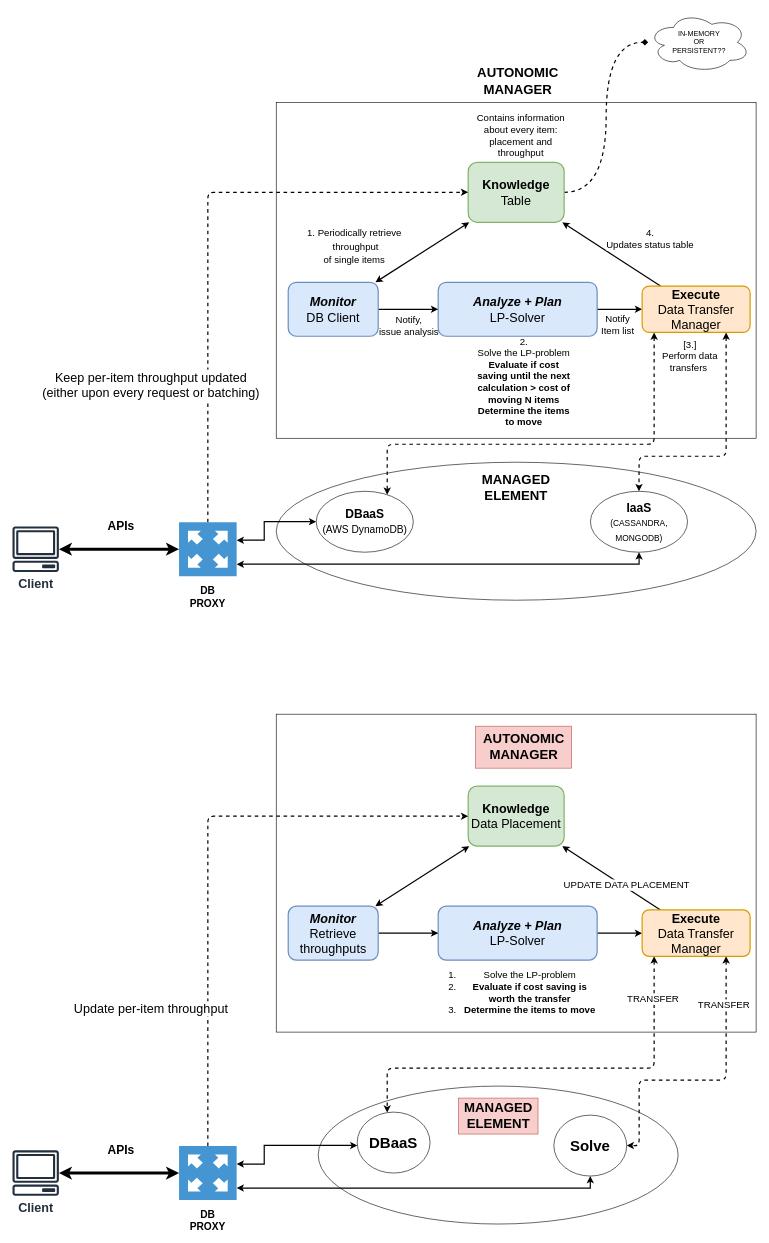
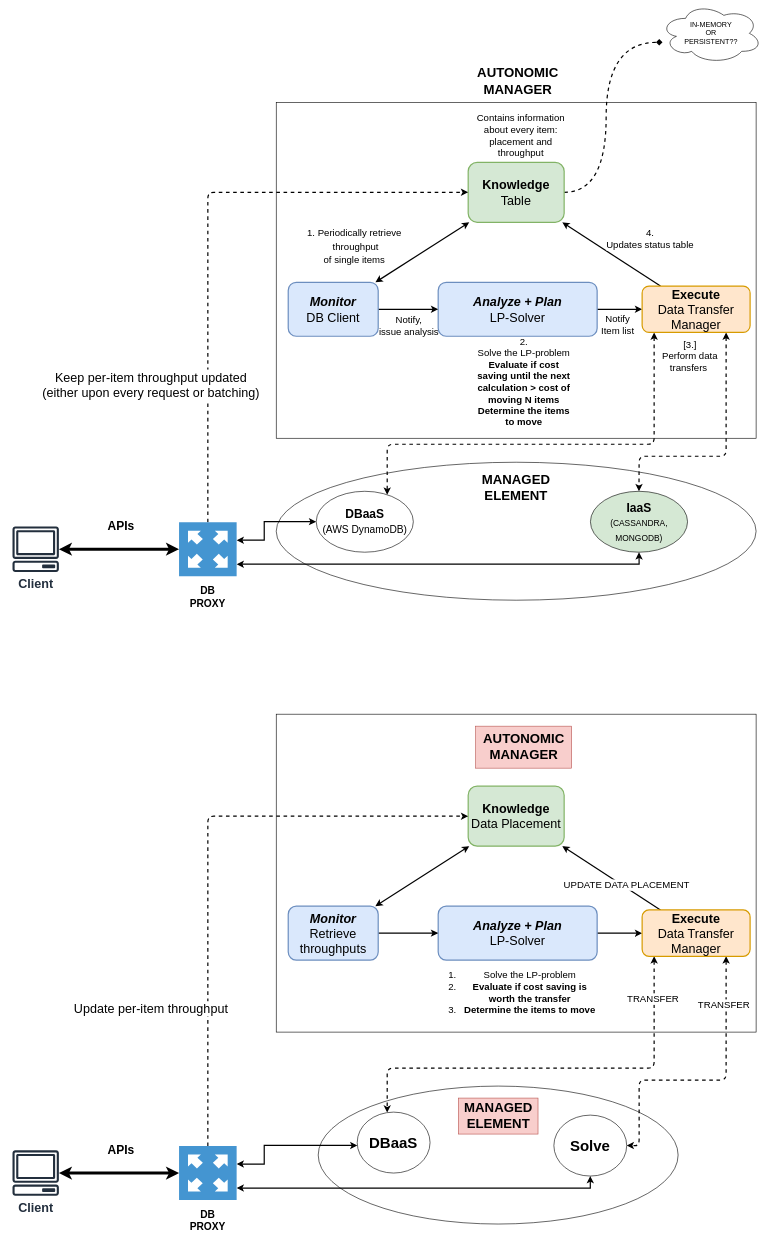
  <mxCell id="0" />
  <mxCell id="1" parent="0" />
  <mxCell id="2" value="" style="rounded=0;whiteSpace=wrap;html=1;labelBackgroundColor=none;fontSize=16;fillColor=none;" parent="1" vertex="1"><mxGeometry x="460" y="170" width="800" height="560" as="geometry" /></mxCell>
  <mxCell id="3" value="" style="edgeStyle=orthogonalEdgeStyle;rounded=0;orthogonalLoop=1;jettySize=auto;html=1;fontSize=16;strokeWidth=2;" parent="1" source="5" target="11" edge="1"><mxGeometry x="0.143" y="-118" relative="1" as="geometry"><mxPoint as="offset" /></mxGeometry></mxCell>
  <mxCell id="4" value="Notify&lt;br&gt;Item list" style="edgeLabel;html=1;align=center;verticalAlign=middle;resizable=0;points=[];fontSize=16;" parent="3" vertex="1" connectable="0"><mxGeometry x="-0.522" y="3" relative="1" as="geometry"><mxPoint x="15" y="28" as="offset" /></mxGeometry></mxCell>
  <mxCell id="5" value="&lt;i style=&quot;font-size: 21px;&quot;&gt;&lt;b style=&quot;font-size: 21px;&quot;&gt;Analyze + Plan&lt;/b&gt;&lt;/i&gt;&lt;br style=&quot;font-size: 21px;&quot;&gt;LP-Solver" style="rounded=1;whiteSpace=wrap;html=1;fontSize=21;fillColor=#dae8fc;strokeColor=#6c8ebf;strokeWidth=2;" parent="1" vertex="1"><mxGeometry x="730" y="470" width="265" height="90" as="geometry" /></mxCell>
  <mxCell id="6" value="2.&lt;br&gt;Solve the LP-problem&lt;br&gt;&lt;b&gt;Evaluate if cost saving until the next calculation &amp;gt; cost of moving N items&lt;br&gt;Determine the items to move&lt;br&gt;&lt;/b&gt;" style="text;html=1;strokeColor=none;fillColor=none;align=center;verticalAlign=middle;whiteSpace=wrap;rounded=0;fontSize=16;" parent="1" vertex="1"><mxGeometry x="792.5" y="562" width="160" height="148" as="geometry" /></mxCell>
  <mxCell id="7" style="edgeStyle=orthogonalEdgeStyle;rounded=1;orthogonalLoop=1;jettySize=auto;html=1;fontSize=16;strokeWidth=2;dashed=1;startArrow=classic;startFill=1;" parent="1" source="11" target="20" edge="1"><mxGeometry relative="1" as="geometry"><Array as="points"><mxPoint x="1210" y="760" /><mxPoint x="1065" y="760" /></Array></mxGeometry></mxCell>
  <mxCell id="8" style="edgeStyle=orthogonalEdgeStyle;rounded=1;orthogonalLoop=1;jettySize=auto;html=1;fontSize=16;strokeWidth=2;dashed=1;startArrow=classic;startFill=1;" parent="1" source="11" target="19" edge="1"><mxGeometry relative="1" as="geometry"><Array as="points"><mxPoint x="1090" y="740" /><mxPoint x="645" y="740" /></Array></mxGeometry></mxCell>
  <mxCell id="9" style="rounded=0;orthogonalLoop=1;jettySize=auto;html=1;fontSize=16;strokeWidth=2;" parent="1" source="11" target="14" edge="1"><mxGeometry relative="1" as="geometry" /></mxCell>
  <mxCell id="10" value="4.&lt;br&gt;Updates status table" style="edgeLabel;html=1;align=center;verticalAlign=middle;resizable=0;points=[];fontSize=16;" parent="9" vertex="1" connectable="0"><mxGeometry x="-0.32" y="3" relative="1" as="geometry"><mxPoint x="39" y="-45" as="offset" /></mxGeometry></mxCell>
  <mxCell id="11" value="Execute&lt;br style=&quot;font-size: 21px;&quot;&gt;&lt;span style=&quot;font-weight: normal; font-size: 21px;&quot;&gt;Data Transfer Manager&lt;/span&gt;" style="rounded=1;whiteSpace=wrap;html=1;fontSize=21;fillColor=#ffe6cc;strokeColor=#d79b00;fontStyle=1;strokeWidth=2;" parent="1" vertex="1"><mxGeometry x="1070" y="476.38" width="180" height="77.25" as="geometry" /></mxCell>
  <mxCell id="12" value="[3.]&lt;br&gt;Perform data transfers&amp;nbsp;" style="text;html=1;strokeColor=none;fillColor=none;align=center;verticalAlign=middle;whiteSpace=wrap;rounded=0;fontSize=16;" parent="1" vertex="1"><mxGeometry x="1095" y="549" width="110" height="88" as="geometry" /></mxCell>
  <mxCell id="13" style="rounded=0;orthogonalLoop=1;jettySize=auto;html=1;edgeStyle=orthogonalEdgeStyle;curved=1;dashed=1;strokeWidth=2;endArrow=diamond;" parent="1" source="14" target="36" edge="1"><mxGeometry relative="1" as="geometry"><Array as="points"><mxPoint x="1010" y="320" /><mxPoint x="1010" y="70" /></Array></mxGeometry></mxCell>
  <mxCell id="14" value="Knowledge&lt;br&gt;&lt;span style=&quot;font-weight: normal&quot;&gt;Table&lt;/span&gt;" style="rounded=1;whiteSpace=wrap;html=1;fontSize=21;fillColor=#d5e8d4;strokeColor=#82b366;fontStyle=1;strokeWidth=2;" parent="1" vertex="1"><mxGeometry x="780" y="270" width="160" height="100" as="geometry" /></mxCell>
  <mxCell id="15" value="" style="endArrow=classic;startArrow=classic;html=1;rounded=0;strokeWidth=2;" parent="1" source="14" target="31" edge="1"><mxGeometry width="50" height="50" relative="1" as="geometry"><mxPoint x="580" y="240.96" as="sourcePoint" /><mxPoint x="630" y="190.96" as="targetPoint" /></mxGeometry></mxCell>
  <mxCell id="16" value="&lt;font style=&quot;font-size: 16px&quot;&gt;1. Periodically retrieve&lt;br&gt;&amp;nbsp;throughput &lt;br&gt;of single items&lt;/font&gt;" style="edgeLabel;html=1;align=center;verticalAlign=middle;resizable=0;points=[];fontSize=19;labelBackgroundColor=none;" parent="15" vertex="1" connectable="0"><mxGeometry x="0.216" relative="1" as="geometry"><mxPoint x="-97" y="-21" as="offset" /></mxGeometry></mxCell>
  <mxCell id="17" value="" style="group" parent="1" vertex="1" connectable="0"><mxGeometry x="460" y="770" width="800" height="230" as="geometry" /></mxCell>
  <mxCell id="18" value="" style="ellipse;whiteSpace=wrap;html=1;fillColor=none;" parent="17" vertex="1"><mxGeometry width="800" height="230" as="geometry" /></mxCell>
  <mxCell id="19" value="DBaaS&lt;br&gt;&lt;span style=&quot;font-weight: normal&quot;&gt;&lt;font style=&quot;font-size: 17px&quot;&gt;(AWS DynamoDB)&lt;/font&gt;&lt;/span&gt;" style="ellipse;whiteSpace=wrap;html=1;fontSize=20;fontStyle=1" parent="17" vertex="1"><mxGeometry x="66.67" y="48.42" width="161.9" height="101.58" as="geometry" /></mxCell>
- <mxCell id="20" value="IaaS&lt;br&gt;&lt;span style=&quot;font-weight: normal&quot;&gt;&lt;font style=&quot;font-size: 14px&quot;&gt;(CASSANDRA, MONGODB)&lt;/font&gt;&lt;/span&gt;" style="ellipse;whiteSpace=wrap;html=1;fontSize=20;fontStyle=1" parent="17" vertex="1"><mxGeometry x="523.81" y="48.42" width="161.9" height="101.58" as="geometry" /></mxCell>
+ <mxCell id="20" value="IaaS&lt;br&gt;&lt;span style=&quot;font-weight: normal&quot;&gt;&lt;font style=&quot;font-size: 14px&quot;&gt;(CASSANDRA, MONGODB)&lt;/font&gt;&lt;/span&gt;" style="ellipse;whiteSpace=wrap;html=1;fontSize=20;fontStyle=1;fillColor=#d5e8d4;" parent="17" vertex="1"><mxGeometry x="523.81" y="48.42" width="161.9" height="101.58" as="geometry" /></mxCell>
  <mxCell id="21" value="MANAGED ELEMENT" style="text;html=1;strokeColor=none;fillColor=none;align=center;verticalAlign=middle;whiteSpace=wrap;rounded=0;fontStyle=1;fontSize=22;" parent="17" vertex="1"><mxGeometry x="342.857" width="114.286" height="84.737" as="geometry" /></mxCell>
  <mxCell id="22" value="AUTONOMIC MANAGER" style="text;html=1;strokeColor=none;fillColor=none;align=center;verticalAlign=middle;whiteSpace=wrap;rounded=0;fontStyle=1;fontSize=22;" parent="1" vertex="1"><mxGeometry x="802.5" y="100" width="120" height="70" as="geometry" /></mxCell>
  <mxCell id="23" style="edgeStyle=orthogonalEdgeStyle;rounded=0;orthogonalLoop=1;jettySize=auto;html=1;fontSize=17;strokeWidth=2;startArrow=classic;startFill=1;" parent="1" source="27" target="19" edge="1"><mxGeometry relative="1" as="geometry"><Array as="points"><mxPoint x="440" y="900" /><mxPoint x="440" y="869" /></Array></mxGeometry></mxCell>
  <mxCell id="24" style="edgeStyle=none;rounded=1;orthogonalLoop=1;jettySize=auto;html=1;dashed=1;fontSize=20;startArrow=none;startFill=0;strokeWidth=2;" parent="1" source="27" target="14" edge="1"><mxGeometry relative="1" as="geometry"><Array as="points"><mxPoint x="346" y="320" /></Array></mxGeometry></mxCell>
  <mxCell id="25" value="Keep per-item throughput updated &lt;br&gt;(either upon every request or batching)" style="edgeLabel;html=1;align=center;verticalAlign=middle;resizable=0;points=[];fontSize=21;" parent="24" vertex="1" connectable="0"><mxGeometry x="-0.558" y="-3" relative="1" as="geometry"><mxPoint x="-99" y="-13" as="offset" /></mxGeometry></mxCell>
  <mxCell id="26" style="edgeStyle=orthogonalEdgeStyle;rounded=0;orthogonalLoop=1;jettySize=auto;html=1;startArrow=classic;startFill=1;strokeWidth=2;" parent="1" source="27" target="20" edge="1"><mxGeometry relative="1" as="geometry"><Array as="points"><mxPoint x="346" y="940" /><mxPoint x="1065" y="940" /></Array></mxGeometry></mxCell>
  <mxCell id="27" value="" style="pointerEvents=1;shadow=0;dashed=0;html=1;strokeColor=none;fillColor=#4495D1;labelPosition=center;verticalLabelPosition=bottom;verticalAlign=top;align=center;outlineConnect=0;shape=mxgraph.veeam.2d.proxy_appliance;fontSize=17;" parent="1" vertex="1"><mxGeometry x="298" y="870" width="96" height="90" as="geometry" /></mxCell>
  <mxCell id="28" value="DB PROXY" style="text;html=1;strokeColor=none;fillColor=none;align=center;verticalAlign=middle;whiteSpace=wrap;rounded=0;shadow=1;fontSize=17;fontStyle=1" parent="1" vertex="1"><mxGeometry x="316" y="980" width="60" height="30" as="geometry" /></mxCell>
  <mxCell id="29" style="edgeStyle=orthogonalEdgeStyle;rounded=0;orthogonalLoop=1;jettySize=auto;html=1;fontSize=16;strokeWidth=2;" parent="1" source="31" target="5" edge="1"><mxGeometry relative="1" as="geometry" /></mxCell>
  <mxCell id="30" value="Notify,&lt;br&gt;issue analysis" style="edgeLabel;html=1;align=center;verticalAlign=middle;resizable=0;points=[];fontSize=16;labelBackgroundColor=none;" parent="29" vertex="1" connectable="0"><mxGeometry x="0.006" y="-1" relative="1" as="geometry"><mxPoint y="25" as="offset" /></mxGeometry></mxCell>
  <mxCell id="31" value="&lt;i style=&quot;font-size: 21px;&quot;&gt;&lt;b style=&quot;font-size: 21px;&quot;&gt;Monitor&lt;/b&gt;&lt;/i&gt;&lt;br style=&quot;font-size: 21px;&quot;&gt;DB Client" style="rounded=1;whiteSpace=wrap;html=1;fontSize=21;fillColor=#dae8fc;strokeColor=#6c8ebf;strokeWidth=2;" parent="1" vertex="1"><mxGeometry x="480" y="470" width="150" height="90" as="geometry" /></mxCell>
  <mxCell id="32" value="Contains information about every item: placement and throughput" style="text;html=1;strokeColor=none;fillColor=none;align=center;verticalAlign=middle;whiteSpace=wrap;rounded=0;labelBackgroundColor=none;fontSize=16;" parent="1" vertex="1"><mxGeometry x="792.5" y="180" width="150" height="90" as="geometry" /></mxCell>
  <mxCell id="33" value="" style="endArrow=classic;startArrow=classic;html=1;rounded=0;startFill=1;strokeWidth=5;" parent="1" source="35" target="27" edge="1"><mxGeometry width="50" height="50" relative="1" as="geometry"><mxPoint x="100" y="915" as="sourcePoint" /><mxPoint x="28.004" y="972" as="targetPoint" /><Array as="points" /></mxGeometry></mxCell>
  <mxCell id="34" value="APIs" style="edgeLabel;html=1;align=center;verticalAlign=middle;resizable=0;points=[];fontSize=20;fontStyle=1" parent="33" vertex="1" connectable="0"><mxGeometry x="0.669" y="5" relative="1" as="geometry"><mxPoint x="-64" y="-35" as="offset" /></mxGeometry></mxCell>
  <mxCell id="35" value="&lt;b&gt;&lt;font style=&quot;font-size: 21px&quot;&gt;Client&lt;/font&gt;&lt;/b&gt;" style="sketch=0;outlineConnect=0;fontColor=#232F3E;gradientColor=none;fillColor=#232F3D;strokeColor=none;dashed=0;verticalLabelPosition=bottom;verticalAlign=top;align=center;html=1;fontSize=12;fontStyle=0;aspect=fixed;pointerEvents=1;shape=mxgraph.aws4.client;" parent="1" vertex="1"><mxGeometry x="20" y="877" width="78" height="76" as="geometry" /></mxCell>
- <mxCell id="36" value="IN-MEMORY&lt;br&gt;OR&lt;br&gt;PERSISTENT??" style="ellipse;shape=cloud;whiteSpace=wrap;html=1;labelBackgroundColor=none;" parent="1" vertex="1"><mxGeometry x="1080" y="20" width="170" height="100" as="geometry" /></mxCell>
+ <mxCell id="36" value="IN-MEMORY&lt;br&gt;OR&lt;br&gt;PERSISTENT??" style="ellipse;shape=cloud;whiteSpace=wrap;html=1;labelBackgroundColor=none;" parent="1" vertex="1"><mxGeometry x="1100" y="5" width="170" height="100" as="geometry" /></mxCell>
  <mxCell id="37" value="" style="rounded=0;whiteSpace=wrap;html=1;labelBackgroundColor=none;fontSize=16;fillColor=none;" vertex="1" parent="1"><mxGeometry x="460" y="1190" width="800" height="530" as="geometry" /></mxCell>
  <mxCell id="38" value="" style="edgeStyle=orthogonalEdgeStyle;rounded=0;orthogonalLoop=1;jettySize=auto;html=1;fontSize=16;strokeWidth=2;" edge="1" parent="1" source="39" target="47"><mxGeometry x="0.143" y="-118" relative="1" as="geometry"><mxPoint as="offset" /></mxGeometry></mxCell>
  <mxCell id="39" value="&lt;i style=&quot;font-size: 21px;&quot;&gt;&lt;b style=&quot;font-size: 21px;&quot;&gt;Analyze + Plan&lt;/b&gt;&lt;/i&gt;&lt;br style=&quot;font-size: 21px;&quot;&gt;LP-Solver" style="rounded=1;whiteSpace=wrap;html=1;fontSize=21;fillColor=#dae8fc;strokeColor=#6c8ebf;strokeWidth=2;" vertex="1" parent="1"><mxGeometry x="730" y="1510" width="265" height="90" as="geometry" /></mxCell>
  <mxCell id="40" value="&lt;ol&gt;&lt;li&gt;Solve the LP-problem&lt;/li&gt;&lt;li&gt;&lt;b&gt;Evaluate if cost saving is worth the transfer&lt;/b&gt;&lt;/li&gt;&lt;li&gt;&lt;b&gt;Determine the items to move&lt;/b&gt;&lt;/li&gt;&lt;/ol&gt;" style="text;html=1;strokeColor=none;fillColor=none;align=center;verticalAlign=middle;whiteSpace=wrap;rounded=0;fontSize=16;" vertex="1" parent="1"><mxGeometry x="723.75" y="1610" width="277.5" height="88" as="geometry" /></mxCell>
  <mxCell id="41" style="edgeStyle=orthogonalEdgeStyle;rounded=1;orthogonalLoop=1;jettySize=auto;html=1;fontSize=16;strokeWidth=2;dashed=1;startArrow=classic;startFill=1;" edge="1" parent="1" source="47" target="53"><mxGeometry relative="1" as="geometry"><Array as="points"><mxPoint x="1210" y="1800" /><mxPoint x="1065" y="1800" /></Array></mxGeometry></mxCell>
  <mxCell id="42" value="TRANSFER" style="edgeLabel;html=1;align=center;verticalAlign=middle;resizable=0;points=[];fontSize=16;" vertex="1" connectable="0" parent="41"><mxGeometry x="-0.664" y="-1" relative="1" as="geometry"><mxPoint x="-4" as="offset" /></mxGeometry></mxCell>
  <mxCell id="43" style="edgeStyle=orthogonalEdgeStyle;rounded=1;orthogonalLoop=1;jettySize=auto;html=1;fontSize=16;strokeWidth=2;dashed=1;startArrow=classic;startFill=1;" edge="1" parent="1" source="47" target="52"><mxGeometry relative="1" as="geometry"><Array as="points"><mxPoint x="1090" y="1780" /><mxPoint x="645" y="1780" /></Array></mxGeometry></mxCell>
  <mxCell id="44" value="TRANSFER" style="edgeLabel;html=1;align=center;verticalAlign=middle;resizable=0;points=[];fontSize=16;" vertex="1" connectable="0" parent="43"><mxGeometry x="-0.798" y="-3" relative="1" as="geometry"><mxPoint as="offset" /></mxGeometry></mxCell>
  <mxCell id="45" style="rounded=0;orthogonalLoop=1;jettySize=auto;html=1;fontSize=16;strokeWidth=2;" edge="1" parent="1" source="47" target="48"><mxGeometry relative="1" as="geometry" /></mxCell>
  <mxCell id="46" value="UPDATE DATA PLACEMENT" style="edgeLabel;html=1;align=center;verticalAlign=middle;resizable=0;points=[];fontSize=16;" vertex="1" connectable="0" parent="45"><mxGeometry x="-0.283" y="-5" relative="1" as="geometry"><mxPoint x="-1" as="offset" /></mxGeometry></mxCell>
  <mxCell id="47" value="Execute&lt;br style=&quot;font-size: 21px;&quot;&gt;&lt;span style=&quot;font-weight: normal; font-size: 21px;&quot;&gt;Data Transfer Manager&lt;/span&gt;" style="rounded=1;whiteSpace=wrap;html=1;fontSize=21;fillColor=#ffe6cc;strokeColor=#d79b00;fontStyle=1;strokeWidth=2;" vertex="1" parent="1"><mxGeometry x="1070" y="1516.38" width="180" height="77.25" as="geometry" /></mxCell>
  <mxCell id="48" value="Knowledge&lt;br&gt;&lt;span style=&quot;font-weight: normal&quot;&gt;Data Placement&lt;/span&gt;" style="rounded=1;whiteSpace=wrap;html=1;fontSize=21;fillColor=#d5e8d4;strokeColor=#82b366;fontStyle=1;strokeWidth=2;" vertex="1" parent="1"><mxGeometry x="780" y="1310" width="160" height="100" as="geometry" /></mxCell>
  <mxCell id="49" value="" style="endArrow=classic;startArrow=classic;html=1;rounded=0;strokeWidth=2;" edge="1" parent="1" source="48" target="63"><mxGeometry width="50" height="50" relative="1" as="geometry"><mxPoint x="580" y="1280.96" as="sourcePoint" /><mxPoint x="630" y="1230.96" as="targetPoint" /></mxGeometry></mxCell>
  <mxCell id="50" value="" style="group" vertex="1" connectable="0" parent="1"><mxGeometry x="530" y="1810" width="600" height="230" as="geometry" /></mxCell>
  <mxCell id="51" value="" style="ellipse;whiteSpace=wrap;html=1;fillColor=none;" vertex="1" parent="50"><mxGeometry width="600" height="230" as="geometry" /></mxCell>
  <mxCell id="52" value="DBaaS" style="ellipse;whiteSpace=wrap;html=1;fontSize=25;fontStyle=1" vertex="1" parent="50"><mxGeometry x="65.003" y="43.42" width="121.425" height="101.58" as="geometry" /></mxCell>
  <mxCell id="53" value="Solve" style="ellipse;whiteSpace=wrap;html=1;fontSize=25;fontStyle=1" vertex="1" parent="50"><mxGeometry x="392.857" y="48.42" width="121.425" height="101.58" as="geometry" /></mxCell>
  <mxCell id="54" value="MANAGED ELEMENT" style="text;html=1;strokeColor=#b85450;fillColor=#f8cecc;align=center;verticalAlign=middle;whiteSpace=wrap;rounded=0;fontStyle=1;fontSize=22;" vertex="1" parent="50"><mxGeometry x="233.57" y="20" width="132.86" height="60" as="geometry" /></mxCell>
  <mxCell id="55" value="AUTONOMIC MANAGER" style="text;html=1;strokeColor=#b85450;fillColor=#f8cecc;align=center;verticalAlign=middle;whiteSpace=wrap;rounded=0;fontStyle=1;fontSize=22;" vertex="1" parent="1"><mxGeometry x="792.5" y="1210" width="160" height="70" as="geometry" /></mxCell>
  <mxCell id="56" style="edgeStyle=orthogonalEdgeStyle;rounded=0;orthogonalLoop=1;jettySize=auto;html=1;fontSize=17;strokeWidth=2;startArrow=classic;startFill=1;" edge="1" parent="1" source="60" target="52"><mxGeometry relative="1" as="geometry"><Array as="points"><mxPoint x="440" y="1940" /><mxPoint x="440" y="1909" /></Array></mxGeometry></mxCell>
  <mxCell id="57" style="edgeStyle=none;rounded=1;orthogonalLoop=1;jettySize=auto;html=1;dashed=1;fontSize=20;startArrow=none;startFill=0;strokeWidth=2;" edge="1" parent="1" source="60" target="48"><mxGeometry relative="1" as="geometry"><Array as="points"><mxPoint x="346" y="1360" /></Array></mxGeometry></mxCell>
  <mxCell id="58" value="Update per-item throughput" style="edgeLabel;html=1;align=center;verticalAlign=middle;resizable=0;points=[];fontSize=21;" vertex="1" connectable="0" parent="57"><mxGeometry x="-0.558" y="-3" relative="1" as="geometry"><mxPoint x="-99" y="-13" as="offset" /></mxGeometry></mxCell>
  <mxCell id="59" style="edgeStyle=orthogonalEdgeStyle;rounded=0;orthogonalLoop=1;jettySize=auto;html=1;startArrow=classic;startFill=1;strokeWidth=2;" edge="1" parent="1" source="60" target="53"><mxGeometry relative="1" as="geometry"><Array as="points"><mxPoint x="346" y="1980" /><mxPoint x="1065" y="1980" /></Array></mxGeometry></mxCell>
  <mxCell id="60" value="" style="pointerEvents=1;shadow=0;dashed=0;html=1;strokeColor=none;fillColor=#4495D1;labelPosition=center;verticalLabelPosition=bottom;verticalAlign=top;align=center;outlineConnect=0;shape=mxgraph.veeam.2d.proxy_appliance;fontSize=17;" vertex="1" parent="1"><mxGeometry x="298" y="1910" width="96" height="90" as="geometry" /></mxCell>
  <mxCell id="61" value="DB PROXY" style="text;html=1;strokeColor=none;fillColor=none;align=center;verticalAlign=middle;whiteSpace=wrap;rounded=0;shadow=1;fontSize=17;fontStyle=1" vertex="1" parent="1"><mxGeometry x="316" y="2020" width="60" height="30" as="geometry" /></mxCell>
  <mxCell id="62" style="edgeStyle=orthogonalEdgeStyle;rounded=0;orthogonalLoop=1;jettySize=auto;html=1;fontSize=16;strokeWidth=2;" edge="1" parent="1" source="63" target="39"><mxGeometry relative="1" as="geometry" /></mxCell>
  <mxCell id="63" value="&lt;i style=&quot;font-size: 21px&quot;&gt;&lt;b style=&quot;font-size: 21px&quot;&gt;Monitor&lt;/b&gt;&lt;/i&gt;&lt;br style=&quot;font-size: 21px&quot;&gt;Retrieve throughputs" style="rounded=1;whiteSpace=wrap;html=1;fontSize=21;fillColor=#dae8fc;strokeColor=#6c8ebf;strokeWidth=2;" vertex="1" parent="1"><mxGeometry x="480" y="1510" width="150" height="90" as="geometry" /></mxCell>
  <mxCell id="64" value="" style="endArrow=classic;startArrow=classic;html=1;rounded=0;startFill=1;strokeWidth=5;" edge="1" parent="1" source="66" target="60"><mxGeometry width="50" height="50" relative="1" as="geometry"><mxPoint x="100" y="1955" as="sourcePoint" /><mxPoint x="28.004" y="2012" as="targetPoint" /><Array as="points" /></mxGeometry></mxCell>
  <mxCell id="65" value="APIs" style="edgeLabel;html=1;align=center;verticalAlign=middle;resizable=0;points=[];fontSize=20;fontStyle=1" vertex="1" connectable="0" parent="64"><mxGeometry x="0.669" y="5" relative="1" as="geometry"><mxPoint x="-64" y="-35" as="offset" /></mxGeometry></mxCell>
  <mxCell id="66" value="&lt;b&gt;&lt;font style=&quot;font-size: 21px&quot;&gt;Client&lt;/font&gt;&lt;/b&gt;" style="sketch=0;outlineConnect=0;fontColor=#232F3E;gradientColor=none;fillColor=#232F3D;strokeColor=none;dashed=0;verticalLabelPosition=bottom;verticalAlign=top;align=center;html=1;fontSize=12;fontStyle=0;aspect=fixed;pointerEvents=1;shape=mxgraph.aws4.client;" vertex="1" parent="1"><mxGeometry x="20" y="1917" width="78" height="76" as="geometry" /></mxCell>
